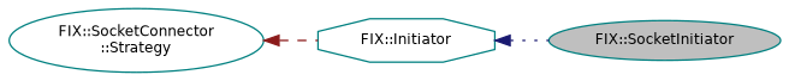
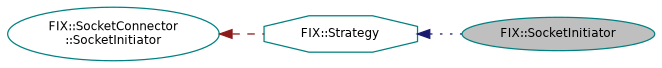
  digraph {
    rankdir=LR
    node [color=teal fillcolor=white fontname=Helvetica fontsize=10 shape=ellipse style=filled]
    edge [dir=back fontname=Helvetica fontsize=10 labelfontname=Helvetica labelfontsize=10]
    n1 [fillcolor=grey75 fontcolor=black height=0.2 label="FIX::SocketInitiator" width=0.4]
-   n2 [height=0.2 label="FIX::Initiator" shape=octagon width=0.4]
-   n3 [height=0.2 label="FIX::SocketConnector\l::Strategy" width=0.4]
+   n2 [height=0.2 label="FIX::Strategy" shape=octagon width=0.4]
+   n3 [height=0.2 label="FIX::SocketConnector\l::SocketInitiator" width=0.4]
    n2 -> n1 [color=midnightblue style=dotted]
    n3 -> n2 [color=firebrick4 style=dashed]
  }
